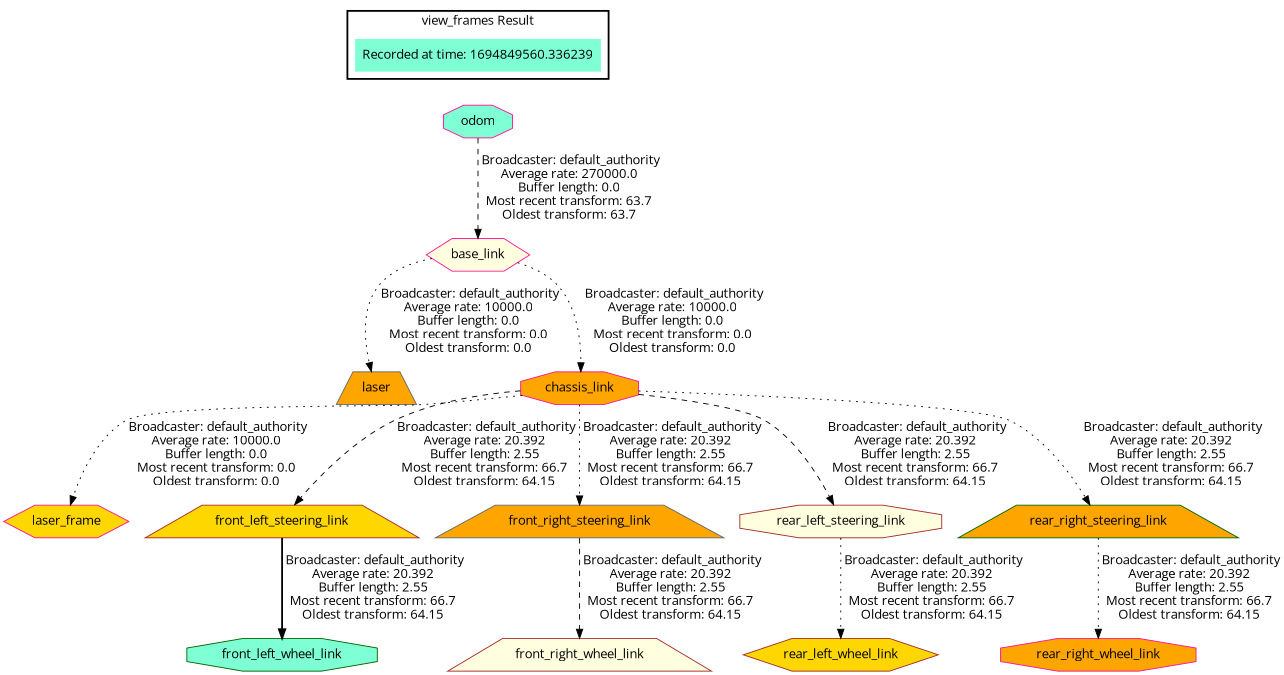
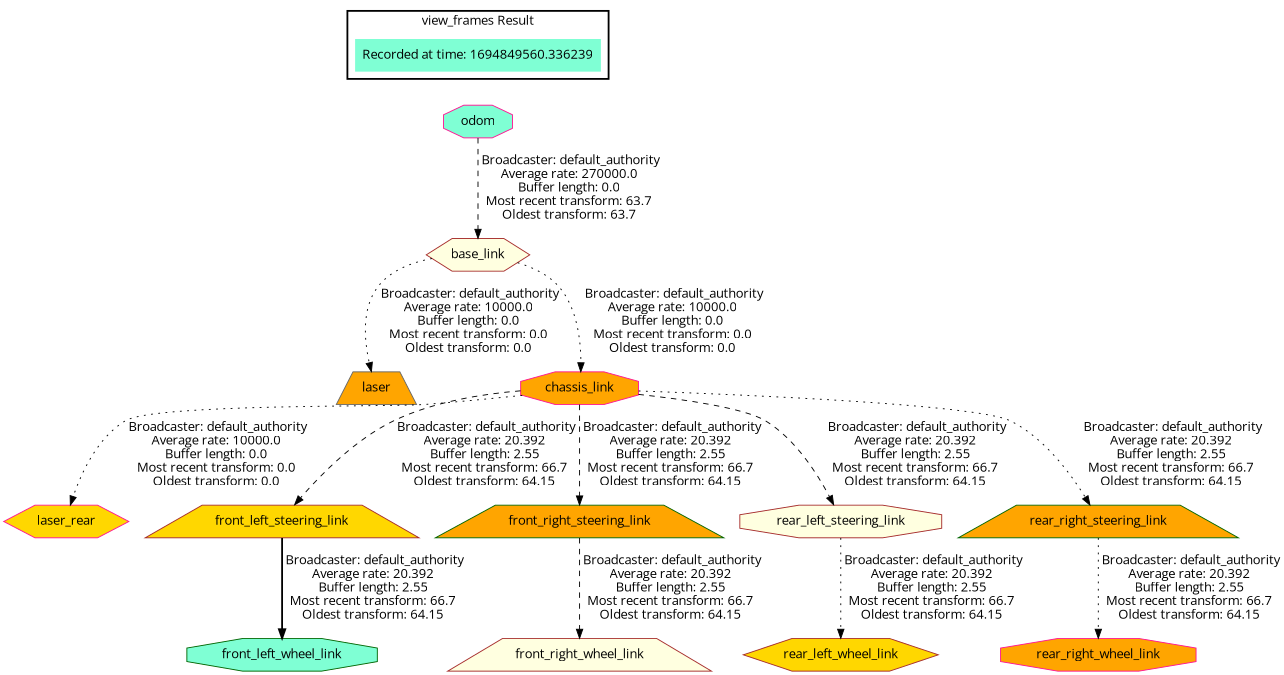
  digraph {
    fontname="Open Sans"
    node [color=brown fillcolor=orange fontname="Open Sans" shape=octagon style=filled]
    edge [fontname="Open Sans" style=dotted]
    "Recorded at time: 1694849560.336239" [color=gray40 fillcolor=aquamarine shape=plaintext]
    odom [color=deeppink fillcolor=aquamarine]
-   base_link [color=deeppink fillcolor=lightyellow shape=hexagon]
+   base_link [fillcolor=lightyellow shape=hexagon]
    laser [color=gray40 shape=trapezium]
    chassis_link [color=deeppink]
-   laser_frame [color=deeppink fillcolor=gold shape=hexagon]
+   laser_frame [color=deeppink fillcolor=gold shape=hexagon label=laser_rear]
    front_left_steering_link [fillcolor=gold shape=trapezium]
-   front_right_steering_link [color=gray40 shape=trapezium]
+   front_right_steering_link [color=darkgreen shape=trapezium]
    rear_left_steering_link [fillcolor=lightyellow]
    rear_right_steering_link [color=darkgreen shape=trapezium]
    front_left_wheel_link [color=darkgreen fillcolor=aquamarine]
    front_right_wheel_link [fillcolor=lightyellow shape=trapezium]
    rear_left_wheel_link [fillcolor=gold shape=hexagon]
    rear_right_wheel_link [color=deeppink]
    subgraph cluster_1 {
      color=black
      label="view_frames Result"
      style=bold
      "Recorded at time: 1694849560.336239"
    }
    "Recorded at time: 1694849560.336239" -> odom [style=invis]
    odom -> base_link [label=" Broadcaster: default_authority\nAverage rate: 270000.0\nBuffer length: 0.0\nMost recent transform: 63.7\nOldest transform: 63.7\n" style=dashed]
    base_link -> laser [label=" Broadcaster: default_authority\nAverage rate: 10000.0\nBuffer length: 0.0\nMost recent transform: 0.0\nOldest transform: 0.0\n"]
    base_link -> chassis_link [label=" Broadcaster: default_authority\nAverage rate: 10000.0\nBuffer length: 0.0\nMost recent transform: 0.0\nOldest transform: 0.0\n"]
    chassis_link -> laser_frame [label=" Broadcaster: default_authority\nAverage rate: 10000.0\nBuffer length: 0.0\nMost recent transform: 0.0\nOldest transform: 0.0\n"]
    chassis_link -> front_left_steering_link [label=" Broadcaster: default_authority\nAverage rate: 20.392\nBuffer length: 2.55\nMost recent transform: 66.7\nOldest transform: 64.15\n" style=dashed]
-   chassis_link -> front_right_steering_link [label=" Broadcaster: default_authority\nAverage rate: 20.392\nBuffer length: 2.55\nMost recent transform: 66.7\nOldest transform: 64.15\n"]
+   chassis_link -> front_right_steering_link [label=" Broadcaster: default_authority\nAverage rate: 20.392\nBuffer length: 2.55\nMost recent transform: 66.7\nOldest transform: 64.15\n" style=dashed]
    chassis_link -> rear_left_steering_link [label=" Broadcaster: default_authority\nAverage rate: 20.392\nBuffer length: 2.55\nMost recent transform: 66.7\nOldest transform: 64.15\n" style=dashed]
    chassis_link -> rear_right_steering_link [label=" Broadcaster: default_authority\nAverage rate: 20.392\nBuffer length: 2.55\nMost recent transform: 66.7\nOldest transform: 64.15\n"]
    front_left_steering_link -> front_left_wheel_link [label=" Broadcaster: default_authority\nAverage rate: 20.392\nBuffer length: 2.55\nMost recent transform: 66.7\nOldest transform: 64.15\n" style=bold]
    front_right_steering_link -> front_right_wheel_link [label=" Broadcaster: default_authority\nAverage rate: 20.392\nBuffer length: 2.55\nMost recent transform: 66.7\nOldest transform: 64.15\n" style=dashed]
    rear_left_steering_link -> rear_left_wheel_link [label=" Broadcaster: default_authority\nAverage rate: 20.392\nBuffer length: 2.55\nMost recent transform: 66.7\nOldest transform: 64.15\n"]
    rear_right_steering_link -> rear_right_wheel_link [label=" Broadcaster: default_authority\nAverage rate: 20.392\nBuffer length: 2.55\nMost recent transform: 66.7\nOldest transform: 64.15\n"]
  }
